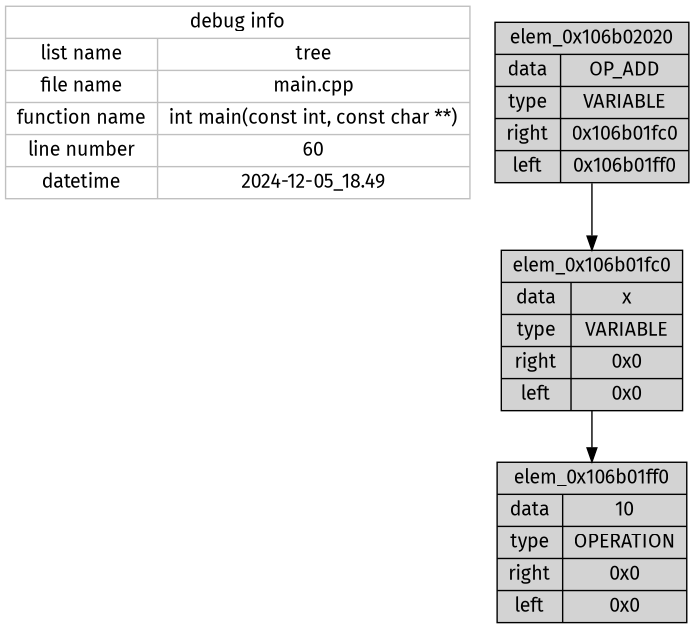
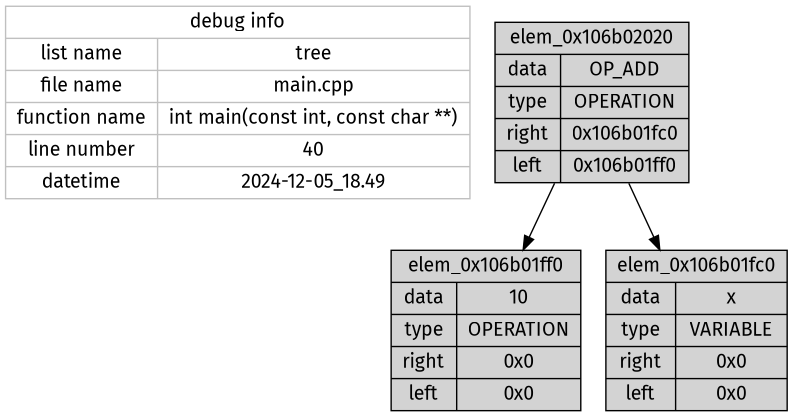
  digraph {
    fontname="Fira Sans"
    node [color=black fillcolor=lightgrey fontname="Fira Sans" shape=record style=filled]
    edge [fontname="Fira Sans"]
-   n1 [color=grey fillcolor=white label="{debug info | { {list name | file name | function name | line number | datetime} | {tree | main.cpp | int main(const int, const char **) | 60 | 2024-12-05_18.49} }}"]
-   n2 [label="{elem_0x106b02020  | { {data | type | right | left} | {OP_ADD | VARIABLE | 0x106b01fc0 | 0x106b01ff0} } }"]
+   n1 [color=grey fillcolor=white label="{debug info | { {list name | file name | function name | line number | datetime} | {tree | main.cpp | int main(const int, const char **) | 40 | 2024-12-05_18.49} }}"]
+   n2 [label="{elem_0x106b02020  | { {data | type | right | left} | {OP_ADD | OPERATION | 0x106b01fc0 | 0x106b01ff0} } }"]
    n3 [label="{elem_0x106b01ff0  | { {data | type | right | left} | {10 | OPERATION | 0x0 | 0x0} } }"]
    n4 [label="{elem_0x106b01fc0  | { {data | type | right | left} | {x | VARIABLE | 0x0 | 0x0} } }"]
-   n4 -> n3
+   n2 -> n3
    n2 -> n4
  }
